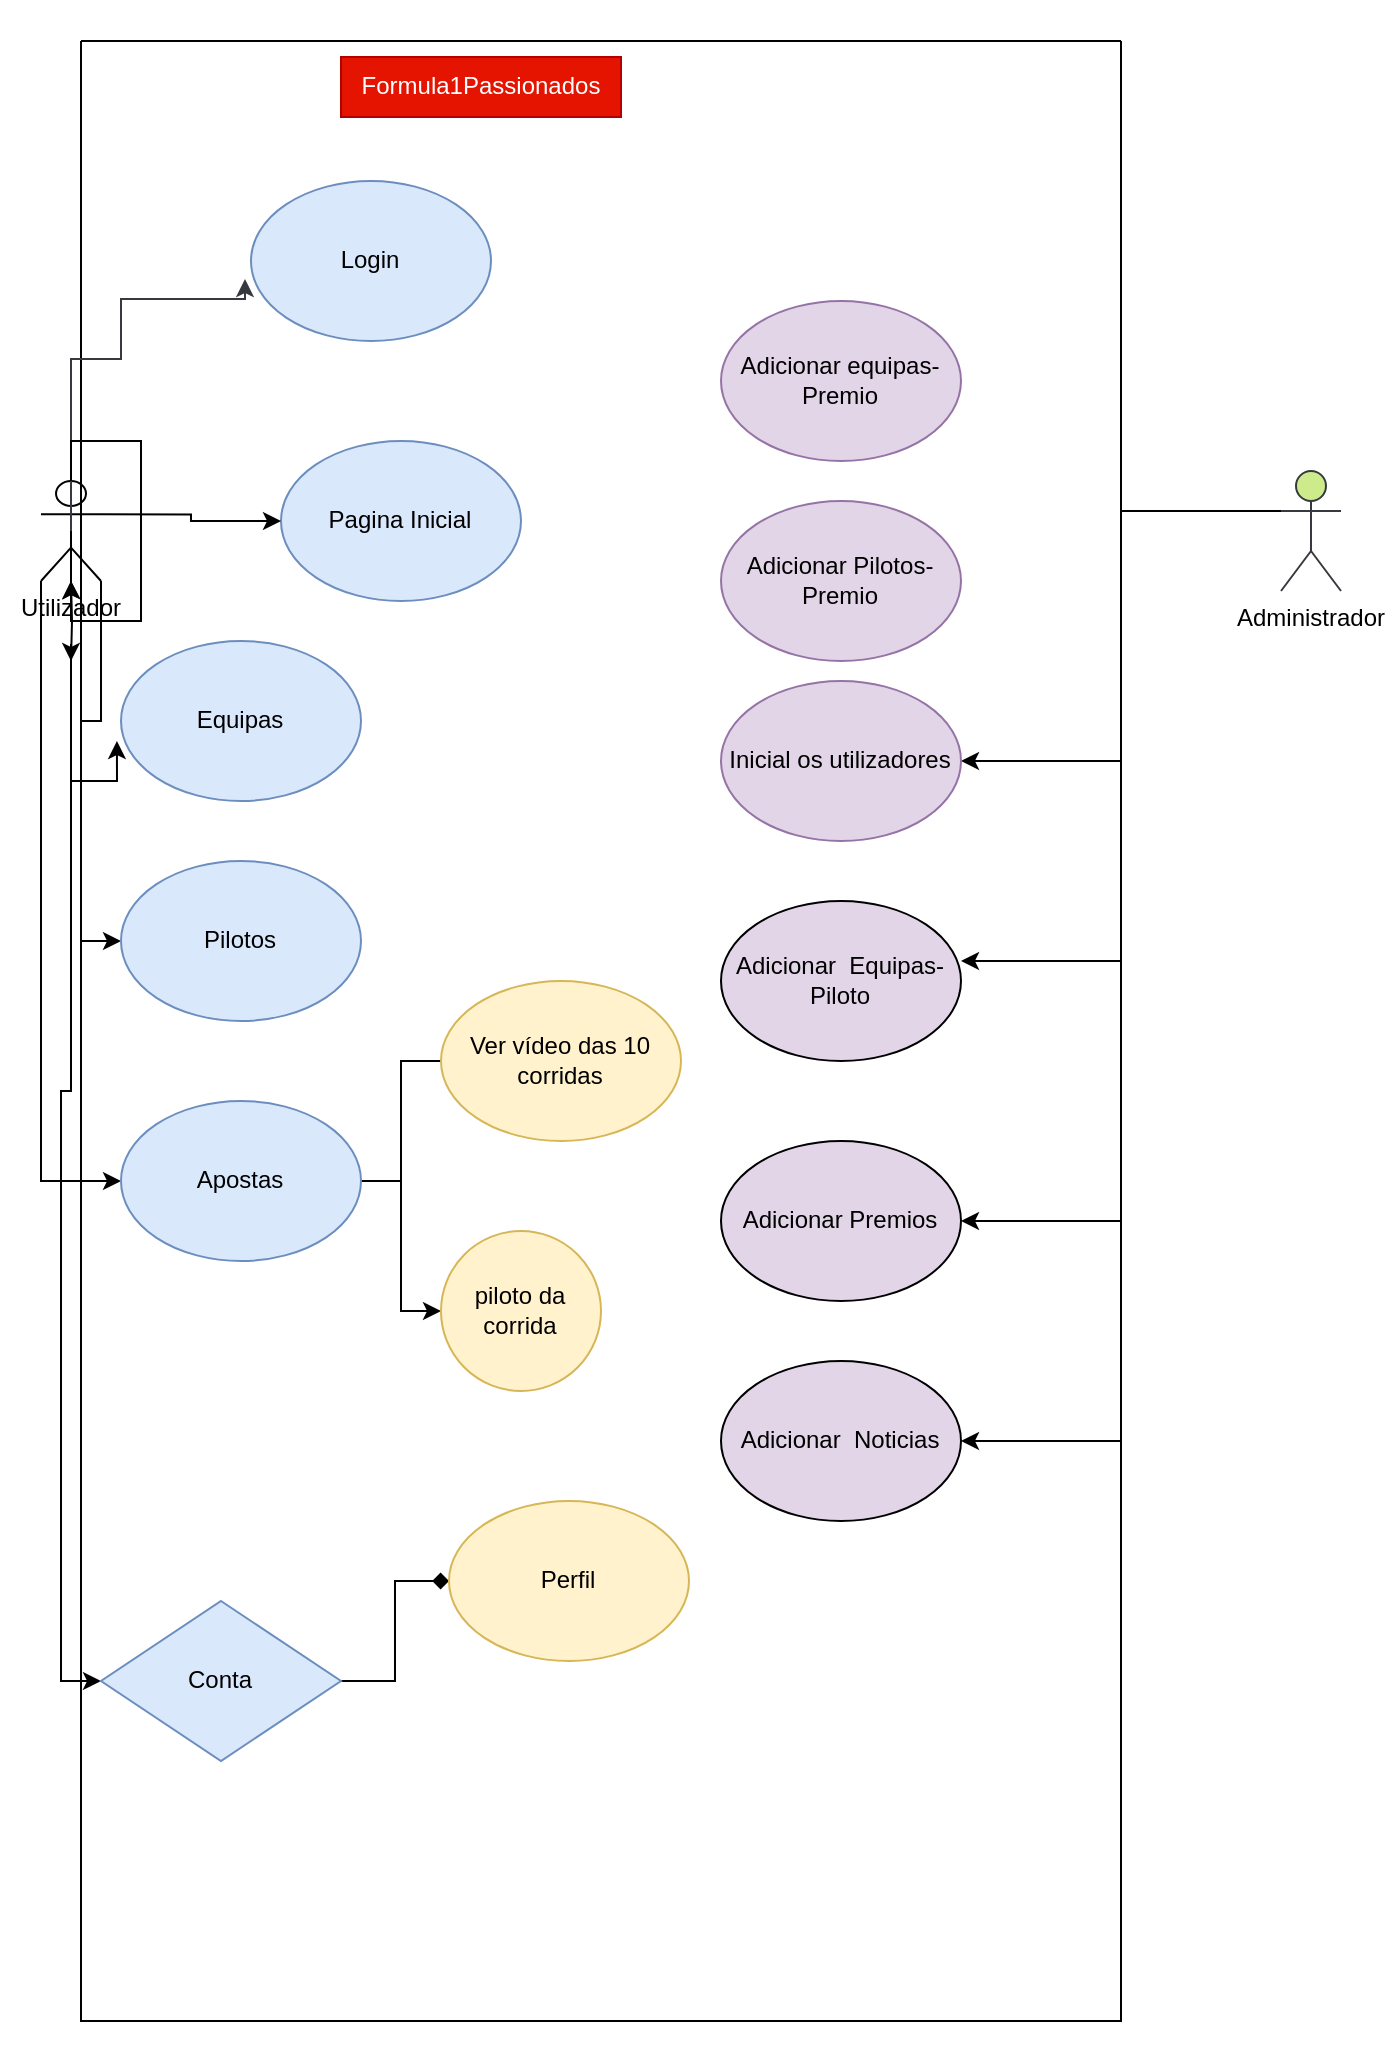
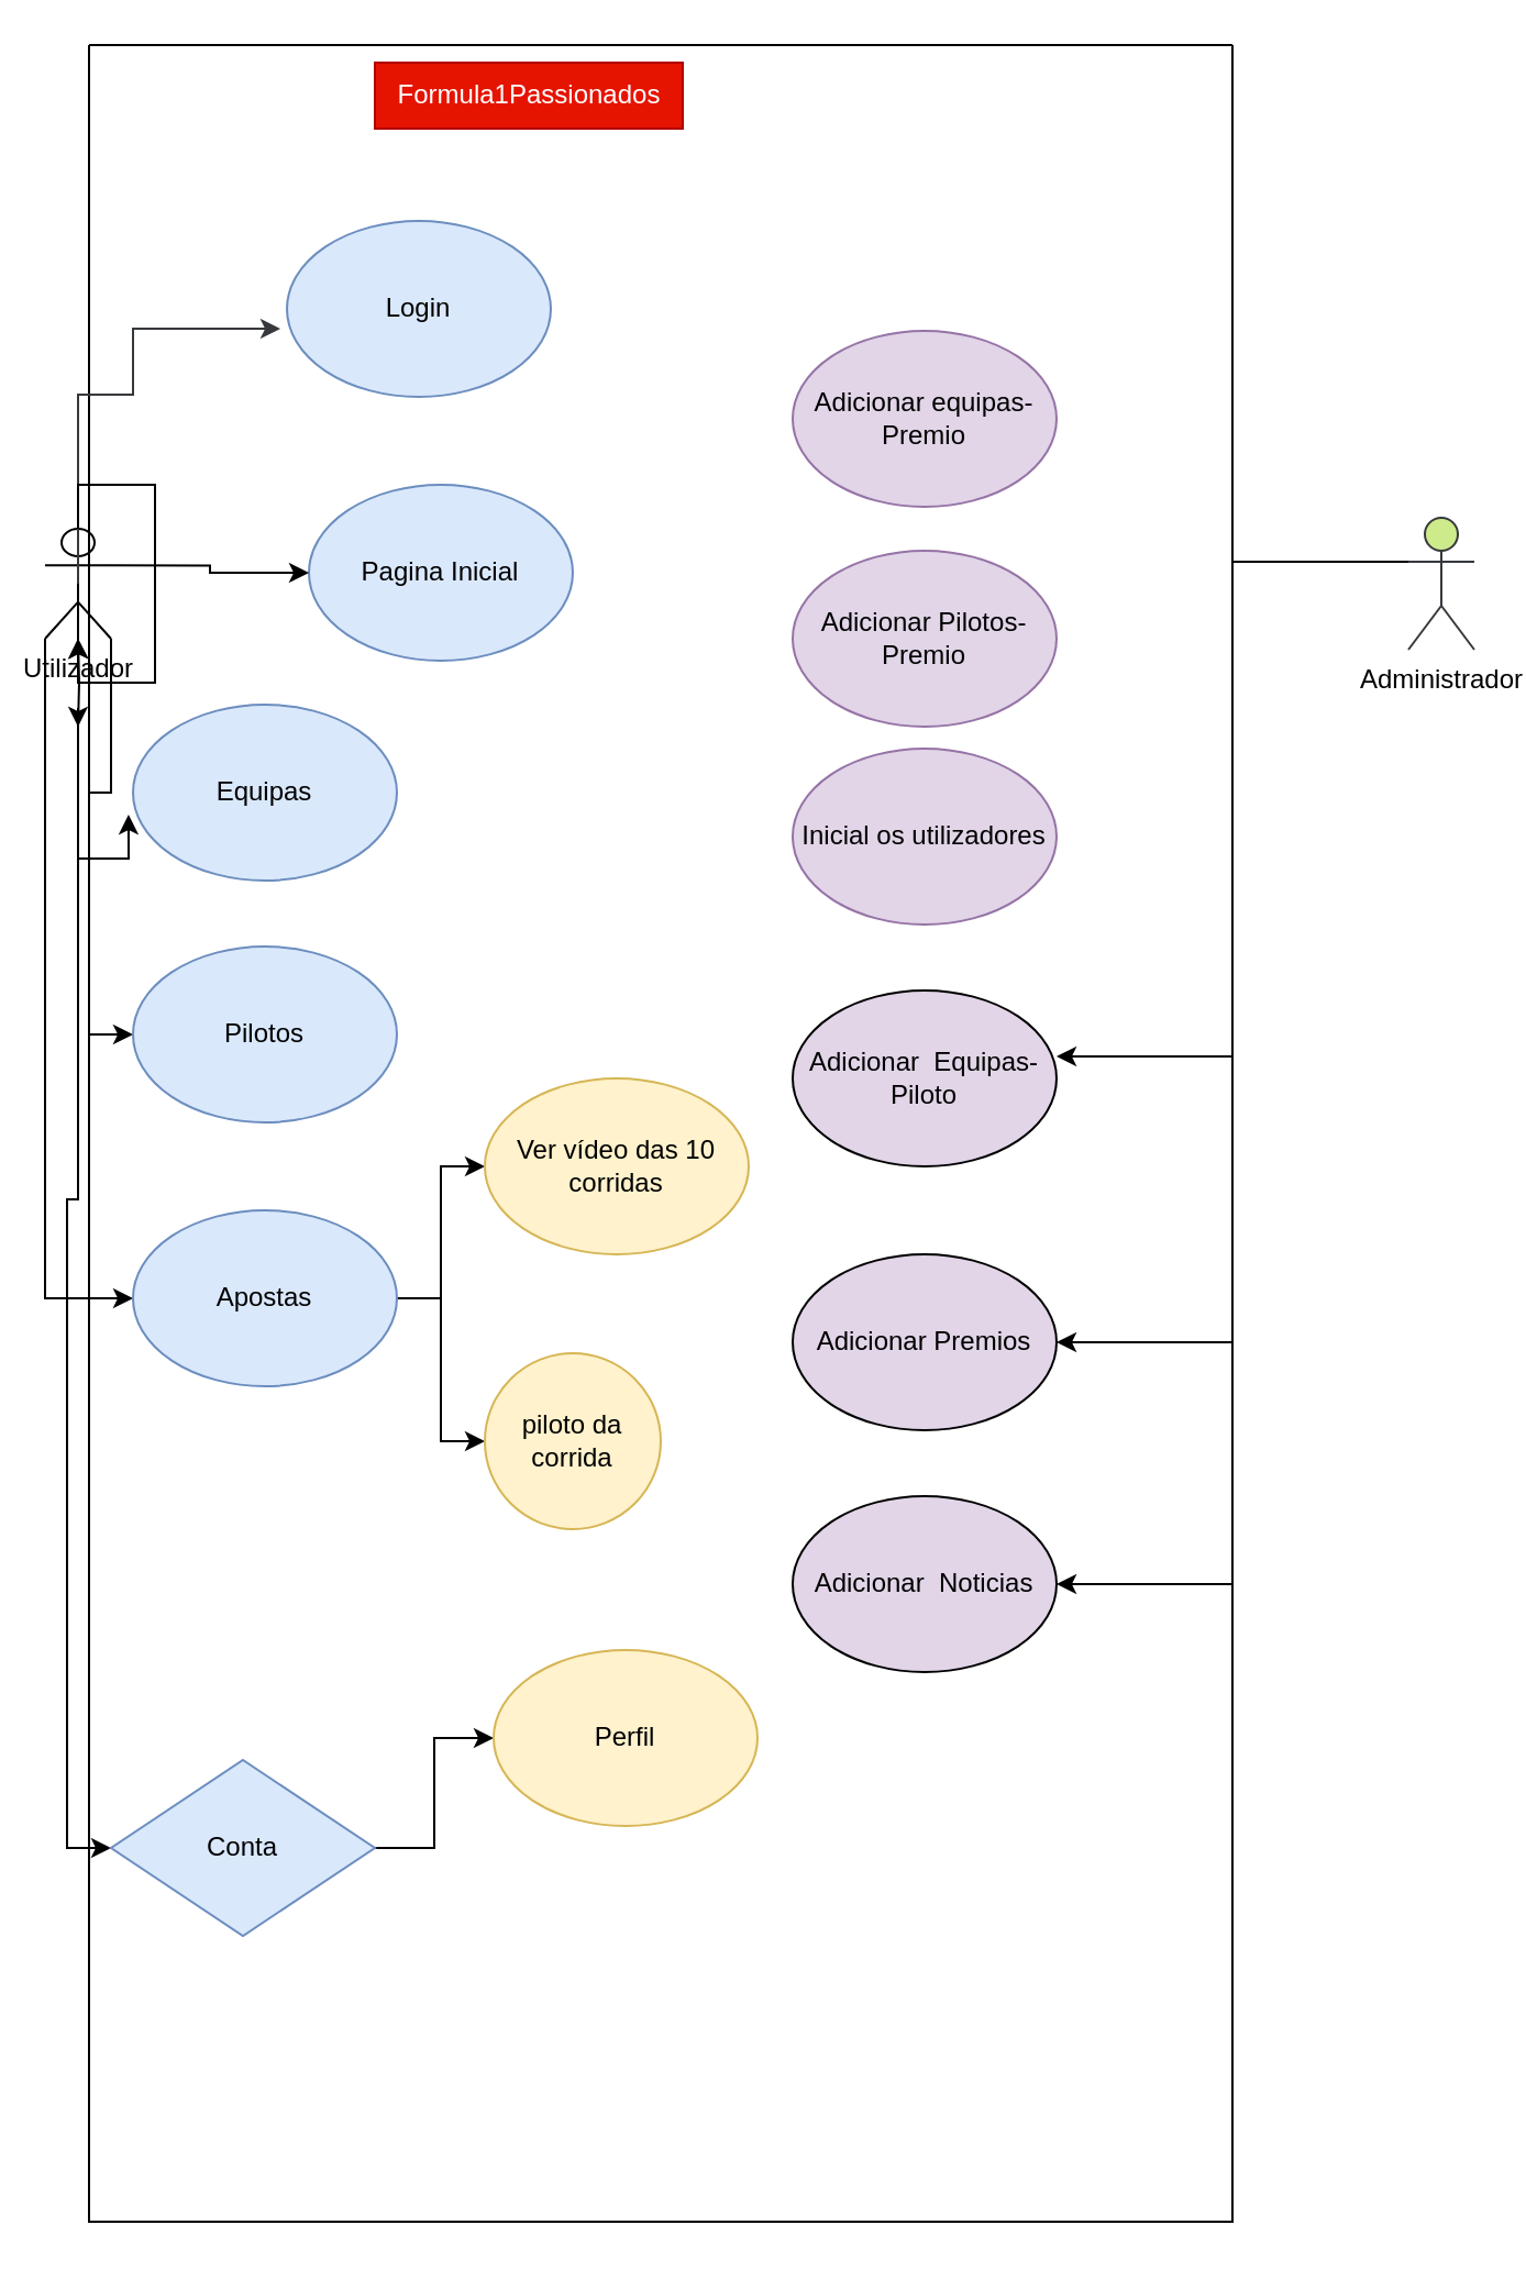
  <mxCell id="0" />
  <mxCell id="1" parent="0" />
  <mxCell id="2" style="edgeStyle=orthogonalEdgeStyle;rounded=0;orthogonalLoop=1;jettySize=auto;html=1;exitX=1;exitY=1;exitDx=0;exitDy=0;exitPerimeter=0;entryX=0;entryY=0.5;entryDx=0;entryDy=0;" parent="1" source="6" target="16" edge="1"><mxGeometry relative="1" as="geometry"><mxPoint x="90" y="430" as="targetPoint" /></mxGeometry></mxCell>
  <mxCell id="3" style="edgeStyle=orthogonalEdgeStyle;rounded=0;orthogonalLoop=1;jettySize=auto;html=1;exitX=0;exitY=1;exitDx=0;exitDy=0;exitPerimeter=0;entryX=0;entryY=0.5;entryDx=0;entryDy=0;" parent="1" source="6" target="19" edge="1"><mxGeometry relative="1" as="geometry" /></mxCell>
  <mxCell id="4" style="edgeStyle=orthogonalEdgeStyle;rounded=0;orthogonalLoop=1;jettySize=auto;html=1;exitX=0.5;exitY=0.5;exitDx=0;exitDy=0;exitPerimeter=0;entryX=0;entryY=0.5;entryDx=0;entryDy=0;" parent="1" source="6" target="23" edge="1"><mxGeometry relative="1" as="geometry" /></mxCell>
  <mxCell id="5" value="" style="edgeStyle=orthogonalEdgeStyle;rounded=0;orthogonalLoop=1;jettySize=auto;html=1;" parent="1" source="6" edge="1"><mxGeometry relative="1" as="geometry"><mxPoint x="35" y="330" as="targetPoint" /></mxGeometry></mxCell>
  <mxCell id="6" value="Utilizador&lt;br&gt;" style="shape=umlActor;verticalLabelPosition=bottom;verticalAlign=top;html=1;outlineConnect=0;" parent="1" vertex="1"><mxGeometry x="20" y="240" width="30" height="50" as="geometry" /></mxCell>
- <mxCell id="7" style="edgeStyle=orthogonalEdgeStyle;rounded=0;orthogonalLoop=1;jettySize=auto;html=1;exitX=0;exitY=0.333;exitDx=0;exitDy=0;exitPerimeter=0;entryX=1;entryY=0.5;entryDx=0;entryDy=0;" edge="1" parent="1" source="10" target="27"><mxGeometry relative="1" as="geometry" /></mxCell>
  <mxCell id="8" style="edgeStyle=orthogonalEdgeStyle;rounded=0;orthogonalLoop=1;jettySize=auto;html=1;exitX=0;exitY=0.333;exitDx=0;exitDy=0;exitPerimeter=0;entryX=1;entryY=0.5;entryDx=0;entryDy=0;" edge="1" parent="1" source="10" target="29"><mxGeometry relative="1" as="geometry" /></mxCell>
  <mxCell id="9" style="edgeStyle=orthogonalEdgeStyle;rounded=0;orthogonalLoop=1;jettySize=auto;html=1;exitX=0;exitY=0.333;exitDx=0;exitDy=0;exitPerimeter=0;entryX=1;entryY=0.5;entryDx=0;entryDy=0;" edge="1" parent="1" source="10" target="30"><mxGeometry relative="1" as="geometry" /></mxCell>
  <mxCell id="10" value="Administrador&lt;br&gt;" style="shape=umlActor;verticalLabelPosition=bottom;verticalAlign=top;html=1;outlineConnect=0;fillColor=#cdeb8b;strokeColor=#36393d;" parent="1" vertex="1"><mxGeometry x="640" y="235" width="30" height="60" as="geometry" /></mxCell>
  <mxCell id="11" value="" style="swimlane;startSize=0;" parent="1" vertex="1"><mxGeometry x="40" width="520" height="990" as="geometry" y="20"><mxRectangle x="240" y="30" width="50" height="40" as="alternateBounds" /></mxGeometry></mxCell>
  <mxCell id="12" value="Formula1Passionados" style="text;html=1;align=center;verticalAlign=middle;resizable=0;points=[];autosize=1;strokeColor=#B20000;fillColor=#e51400;fontColor=#ffffff;" parent="11" vertex="1"><mxGeometry x="130" y="8" width="140" height="30" as="geometry" /></mxCell>
- <mxCell id="13" value="Login" style="ellipse;whiteSpace=wrap;html=1;fillColor=#dae8fc;strokeColor=#6c8ebf;" parent="11" vertex="1"><mxGeometry x="85" y="70" width="120" height="80" as="geometry" /></mxCell>
+ <mxCell id="13" value="Login" style="ellipse;whiteSpace=wrap;html=1;fillColor=#dae8fc;strokeColor=#6c8ebf;" parent="11" vertex="1"><mxGeometry x="90" y="80" width="120" height="80" as="geometry" /></mxCell>
  <mxCell id="14" value="Pagina Inicial" style="ellipse;whiteSpace=wrap;html=1;fillColor=#dae8fc;strokeColor=#6c8ebf;" parent="11" vertex="1"><mxGeometry x="100" y="200" width="120" height="80" as="geometry" /></mxCell>
  <mxCell id="15" value="Equipas" style="ellipse;whiteSpace=wrap;html=1;fillColor=#dae8fc;strokeColor=#6c8ebf;" parent="11" vertex="1"><mxGeometry x="20" y="300" width="120" height="80" as="geometry" /></mxCell>
  <mxCell id="16" value="Pilotos" style="ellipse;whiteSpace=wrap;html=1;fillColor=#dae8fc;strokeColor=#6c8ebf;" parent="11" vertex="1"><mxGeometry x="20" y="410" width="120" height="80" as="geometry" /></mxCell>
- <mxCell id="17" style="edgeStyle=orthogonalEdgeStyle;rounded=0;orthogonalLoop=1;jettySize=auto;html=1;exitX=1;exitY=0.5;exitDx=0;exitDy=0;entryX=0;entryY=0.5;entryDx=0;entryDy=0;jumpStyle=gap;endArrow=none;" parent="11" source="19" target="20" edge="1"><mxGeometry relative="1" as="geometry" /></mxCell>
+ <mxCell id="17" style="edgeStyle=orthogonalEdgeStyle;rounded=0;orthogonalLoop=1;jettySize=auto;html=1;exitX=1;exitY=0.5;exitDx=0;exitDy=0;entryX=0;entryY=0.5;entryDx=0;entryDy=0;jumpStyle=gap;" parent="11" source="19" target="20" edge="1"><mxGeometry relative="1" as="geometry" /></mxCell>
  <mxCell id="18" style="edgeStyle=orthogonalEdgeStyle;rounded=0;orthogonalLoop=1;jettySize=auto;html=1;exitX=1;exitY=0.5;exitDx=0;exitDy=0;entryX=0;entryY=0.5;entryDx=0;entryDy=0;" parent="11" source="19" target="21" edge="1"><mxGeometry relative="1" as="geometry" /></mxCell>
  <mxCell id="19" value="Apostas" style="ellipse;whiteSpace=wrap;html=1;fillColor=#dae8fc;strokeColor=#6c8ebf;" parent="11" vertex="1"><mxGeometry x="20" y="530" width="120" height="80" as="geometry" /></mxCell>
  <mxCell id="20" value="Ver vídeo das 10 corridas" style="ellipse;whiteSpace=wrap;html=1;fillColor=#fff2cc;strokeColor=#d6b656;" parent="11" vertex="1"><mxGeometry x="180" y="470" width="120" height="80" as="geometry" /></mxCell>
  <mxCell id="21" value="piloto da corrida" style="ellipse;whiteSpace=wrap;html=1;fillColor=#fff2cc;strokeColor=#d6b656;" parent="11" vertex="1"><mxGeometry x="180" y="595" width="80" height="80" as="geometry" /></mxCell>
- <mxCell id="22" value="" style="edgeStyle=orthogonalEdgeStyle;rounded=0;orthogonalLoop=1;jettySize=auto;html=1;endArrow=diamond;" parent="11" source="23" target="24" edge="1"><mxGeometry relative="1" as="geometry" /></mxCell>
+ <mxCell id="22" value="" style="edgeStyle=orthogonalEdgeStyle;rounded=0;orthogonalLoop=1;jettySize=auto;html=1;" parent="11" source="23" target="24" edge="1"><mxGeometry relative="1" as="geometry" /></mxCell>
  <mxCell id="23" value="Conta" style="rhombus;whiteSpace=wrap;html=1;fillColor=#dae8fc;strokeColor=#6c8ebf;" parent="11" vertex="1"><mxGeometry x="10" y="780" width="120" height="80" as="geometry" /></mxCell>
  <mxCell id="24" value="Perfil" style="ellipse;whiteSpace=wrap;html=1;fillColor=#fff2cc;strokeColor=#d6b656;" parent="11" vertex="1"><mxGeometry x="184" y="730" width="120" height="80" as="geometry" /></mxCell>
  <mxCell id="25" value="Adicionar equipas-Premio" style="ellipse;whiteSpace=wrap;html=1;fillColor=#e1d5e7;strokeColor=#9673a6;" parent="11" vertex="1"><mxGeometry x="320" y="130" width="120" height="80" as="geometry" /></mxCell>
  <mxCell id="26" value="Adicionar Pilotos-Premio" style="ellipse;whiteSpace=wrap;html=1;fillColor=#e1d5e7;strokeColor=#9673a6;" parent="11" vertex="1"><mxGeometry x="320" y="230" width="120" height="80" as="geometry" /></mxCell>
  <mxCell id="27" value="Inicial os utilizadores" style="ellipse;whiteSpace=wrap;html=1;fillColor=#e1d5e7;strokeColor=#9673a6;" parent="11" vertex="1"><mxGeometry x="320" y="320" width="120" height="80" as="geometry" /></mxCell>
  <mxCell id="28" value="Adicionar&amp;nbsp; Equipas-Piloto" style="ellipse;whiteSpace=wrap;html=1;fillColor=#E1D5E7;" vertex="1" parent="11"><mxGeometry x="320" y="430" width="120" height="80" as="geometry" /></mxCell>
  <mxCell id="29" value="Adicionar Premios" style="ellipse;whiteSpace=wrap;html=1;fillColor=#E1D5E7;" vertex="1" parent="11"><mxGeometry x="320" y="550" width="120" height="80" as="geometry" /></mxCell>
  <mxCell id="30" value="Adicionar&amp;nbsp; Noticias" style="ellipse;whiteSpace=wrap;html=1;fillColor=#E1D5E7;" vertex="1" parent="11"><mxGeometry x="320" y="660" width="120" height="80" as="geometry" /></mxCell>
  <mxCell id="31" style="edgeStyle=orthogonalEdgeStyle;rounded=0;orthogonalLoop=1;jettySize=auto;html=1;exitX=0.5;exitY=0.5;exitDx=0;exitDy=0;exitPerimeter=0;entryX=-0.025;entryY=0.613;entryDx=0;entryDy=0;entryPerimeter=0;fillColor=#ffff88;strokeColor=#36393d;" parent="1" source="6" target="13" edge="1"><mxGeometry relative="1" as="geometry"><Array as="points"><mxPoint x="35" y="179" /><mxPoint x="60" y="179" /><mxPoint x="60" y="149" /></Array></mxGeometry></mxCell>
  <mxCell id="32" style="edgeStyle=orthogonalEdgeStyle;rounded=0;orthogonalLoop=1;jettySize=auto;html=1;exitX=1;exitY=0.333;exitDx=0;exitDy=0;exitPerimeter=0;entryX=0;entryY=0.5;entryDx=0;entryDy=0;" parent="1" source="6" target="14" edge="1"><mxGeometry relative="1" as="geometry"><mxPoint x="130" y="290" as="targetPoint" /></mxGeometry></mxCell>
  <mxCell id="33" style="edgeStyle=orthogonalEdgeStyle;rounded=0;orthogonalLoop=1;jettySize=auto;html=1;entryX=-0.017;entryY=0.625;entryDx=0;entryDy=0;entryPerimeter=0;" parent="1" target="15" edge="1"><mxGeometry relative="1" as="geometry"><Array as="points"><mxPoint x="35" y="390" /></Array><mxPoint x="35" y="280" as="sourcePoint" /></mxGeometry></mxCell>
  <mxCell id="34" value="&amp;nbsp;" style="edgeLabel;html=1;align=center;verticalAlign=middle;resizable=0;points=[];" parent="33" vertex="1" connectable="0"><mxGeometry x="-0.557" y="-1" relative="1" as="geometry"><mxPoint as="offset" /></mxGeometry></mxCell>
  <mxCell id="35" value="" style="edgeStyle=orthogonalEdgeStyle;rounded=0;orthogonalLoop=1;jettySize=auto;html=1;" parent="1" target="6" edge="1"><mxGeometry relative="1" as="geometry"><mxPoint x="35" y="330" as="sourcePoint" /></mxGeometry></mxCell>
  <mxCell id="36" style="edgeStyle=orthogonalEdgeStyle;rounded=0;orthogonalLoop=1;jettySize=auto;html=1;exitX=0.5;exitY=0;exitDx=0;exitDy=0;exitPerimeter=0;" parent="1" source="6" target="6" edge="1"><mxGeometry relative="1" as="geometry" /></mxCell>
  <mxCell id="37" style="edgeStyle=orthogonalEdgeStyle;rounded=0;orthogonalLoop=1;jettySize=auto;html=1;exitX=0;exitY=0.333;exitDx=0;exitDy=0;exitPerimeter=0;entryX=1;entryY=0.375;entryDx=0;entryDy=0;entryPerimeter=0;" edge="1" parent="1" source="10" target="28"><mxGeometry relative="1" as="geometry" /></mxCell>
